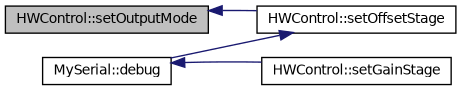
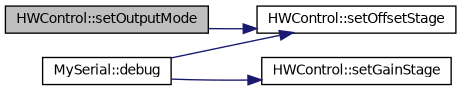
  digraph {
    rankdir=LR
    node [color=black fillcolor=white fontname=Helvetica fontsize=10 shape=record style=filled]
    edge [color=midnightblue fontname=Helvetica fontsize=10 labelfontname=Helvetica labelfontsize=10 style=solid]
    n1 [fillcolor=grey75 fontcolor=black height=0.2 label="HWControl::setOutputMode" width=0.4]
    n2 [height=0.2 label="HWControl::setOffsetStage" width=0.4]
    n3 [height=0.2 label="HWControl::setGainStage" width=0.4]
    n4 [height=0.2 label="MySerial::debug" width=0.4]
-   n2 -> n1
-   n3 -> n4
+   n1 -> n2
+   n4 -> n3
    n4 -> n2
  }
